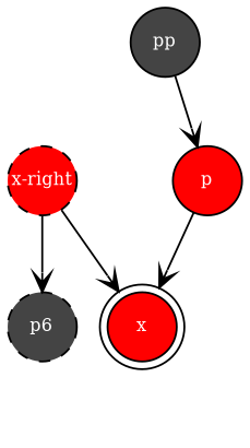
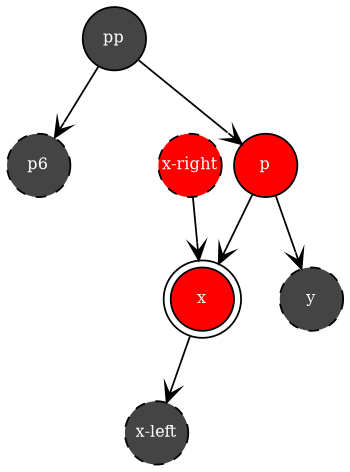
  digraph {
    nodesep=0.1
    node [fillcolor="#444444" fixedsize=true fontcolor=white fontsize=9 shape=circle style="dashed,filled"]
    edge [arrowhead=vee]
    n1 [label=p6]
    _pp [group=pp style=invis]
    p [fillcolor=red group=p style=filled]
    x [fillcolor=red group=x shape=doublecircle style=filled]
    _p [group=p style=invis width=0]
+   y
+   n7 [label="x-left"]
    _x [group=x style=invis width=0]
    n9 [fillcolor=red label="x-right"]
    pp [style=filled]
    p -> x
    p -> _p [style=invis]
+   p -> y
+   x -> n7
    x -> _x [style=invis]
    n9 -> x
-   n9 -> n1
+   pp -> n1
    pp -> _pp [style=invis]
    pp -> p
  }
